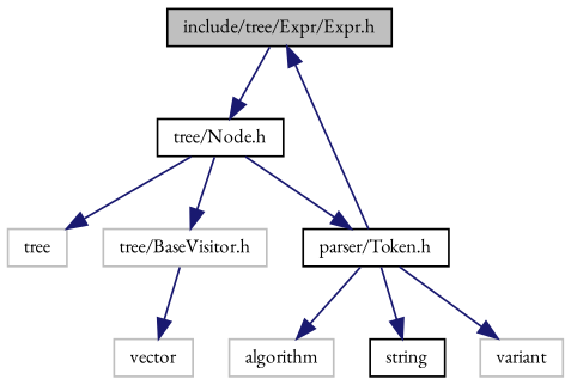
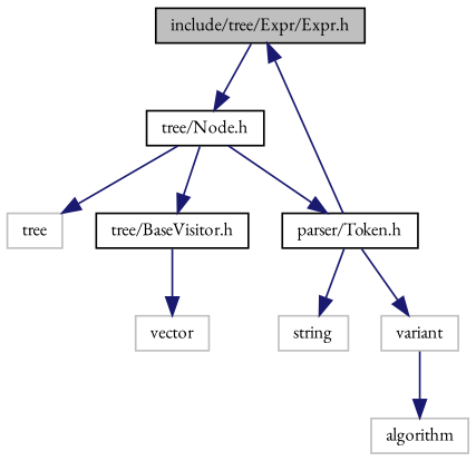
  digraph {
    fontname="EB Garamond"
    node [color=grey75 fillcolor=white fontname="EB Garamond" fontsize=10 shape=record style=filled]
    edge [color=midnightblue fontname="EB Garamond" fontsize=10 labelfontname=Helvetica labelfontsize=10 style=solid]
    n1 [color=black fillcolor=grey75 fontcolor=black height=0.2 label="include/tree/Expr/Expr.h" width=0.4]
    n2 [color=black height=0.2 label="tree/Node.h" width=0.4]
    n3 [height=0.2 label=tree width=0.4]
    n4 [color=black height=0.2 label="parser/Token.h" width=0.4]
-   n5 [height=0.2 label="tree/BaseVisitor.h" width=0.4]
+   n5 [color=black height=0.2 label="tree/BaseVisitor.h" width=0.4]
    n6 [height=0.2 label=variant width=0.4]
    n7 [height=0.2 label=algorithm width=0.4]
-   n8 [color=black height=0.2 label=string width=0.4]
+   n8 [height=0.2 label=string width=0.4]
    n9 [height=0.2 label=vector width=0.4]
    n1 -> n2
    n2 -> n3
    n2 -> n4
    n2 -> n5
    n4 -> n1
    n4 -> n6
-   n4 -> n7
+   n6 -> n7
    n4 -> n8
    n5 -> n9
  }
